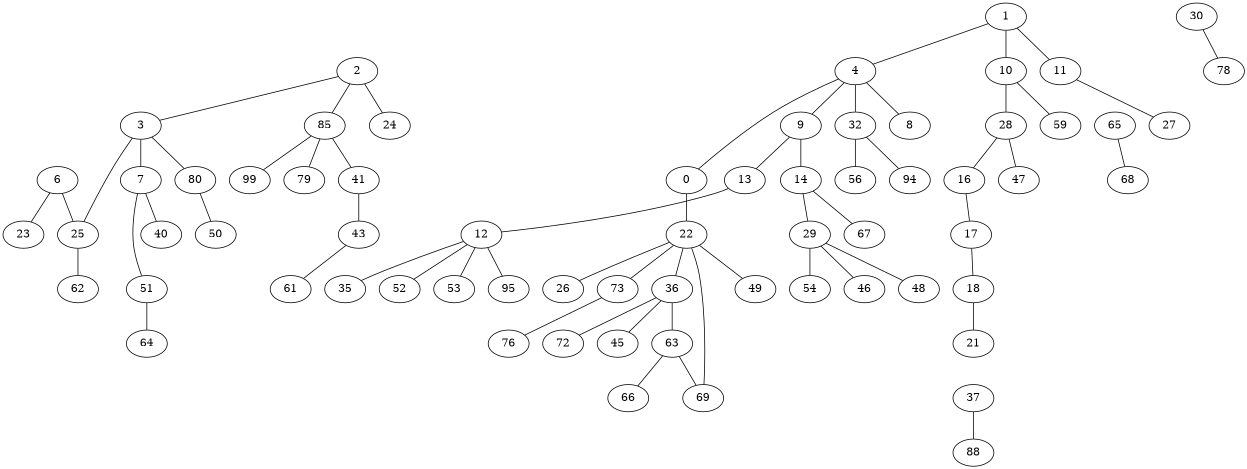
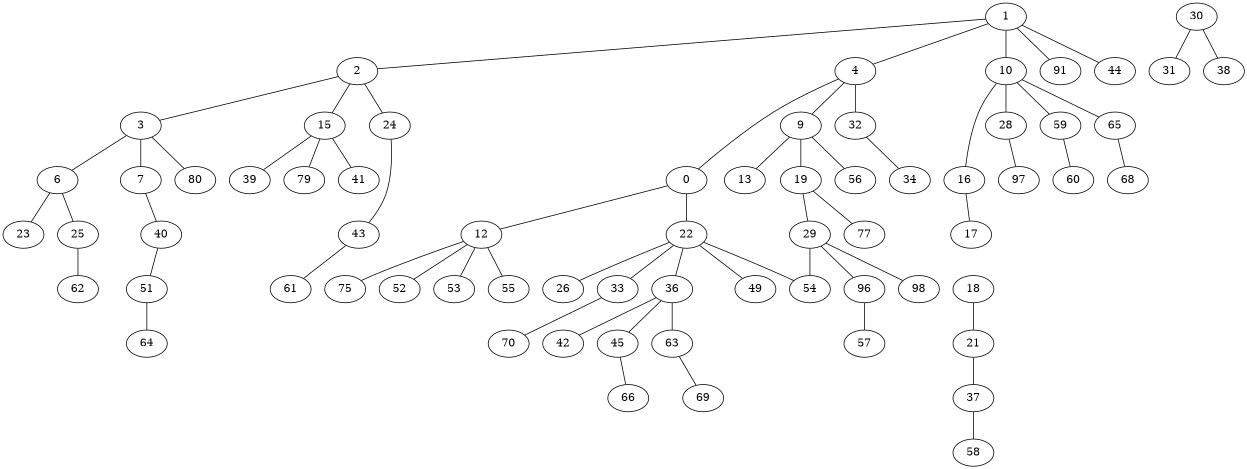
  graph {
    1
    2
    4
    10
-   11
+   11 [label=91]
+   44
    3
-   15 [label=85]
+   15
    24
    n10 [label=0]
-   8
    9
    32
    16
    28
    59
    65
-   27
    6
    7
    n21 [label=80]
-   39 [label=99]
+   39
    n23 [label=79]
    41
    12
    22
    13
-   14
-   34 [label=94]
+   14 [label=19]
+   34
    56
    17
-   47
+   47 [label=97]
+   60
    68
    23
    25
    40
-   50
    43
    62
    51
-   35
+   35 [label=75]
    52
    53
-   55 [label=95]
+   55
    26
-   33 [label=73]
+   33
    36
    49
    54
    29
-   67
-   70 [label=76]
-   42 [label=72]
+   67 [label=77]
+   70
+   42
    45
    63
    64
-   46
-   48
+   46 [label=96]
+   48 [label=98]
    18
    30
-   38 [label=78]
+   31
+   38
+   57
    61
    21
    37
-   58 [label=88]
+   58
    66
    69
+   1 -- 2
    1 -- 4
    1 -- 10
    1 -- 11
+   1 -- 44
    2 -- 3
    2 -- 15
    2 -- 24
    4 -- n10
-   4 -- 8
    4 -- 9
    4 -- 32
-   28 -- 16
+   10 -- 16
    10 -- 28
    10 -- 59
-   11 -- 27
-   3 -- 25
+   10 -- 65
+   3 -- 6
    3 -- 7
    3 -- n21
    15 -- 39
    15 -- n23
    15 -- 41
-   13 -- 12
+   n10 -- 12
    n10 -- 22
    9 -- 13
    9 -- 14
    32 -- 34
-   32 -- 56
+   9 -- 56
    16 -- 17
    28 -- 47
+   59 -- 60
    65 -- 68
    6 -- 23
    6 -- 25
    7 -- 40
-   n21 -- 50
-   41 -- 43
+   24 -- 43
    12 -- 35
    12 -- 52
    12 -- 53
    12 -- 55
    22 -- 26
    22 -- 33
    22 -- 36
    22 -- 49
-   22 -- 69
+   22 -- 54
    14 -- 29
    14 -- 67
-   17 -- 18
    25 -- 62
-   7 -- 51
+   40 -- 51
    43 -- 61
    51 -- 64
    33 -- 70
    36 -- 42
    36 -- 45
    36 -- 63
    29 -- 54
    29 -- 46
    29 -- 48
-   63 -- 66
+   45 -- 66
    63 -- 69
+   46 -- 57
    18 -- 21
+   30 -- 31
    30 -- 38
+   21 -- 37
    37 -- 58
  }
